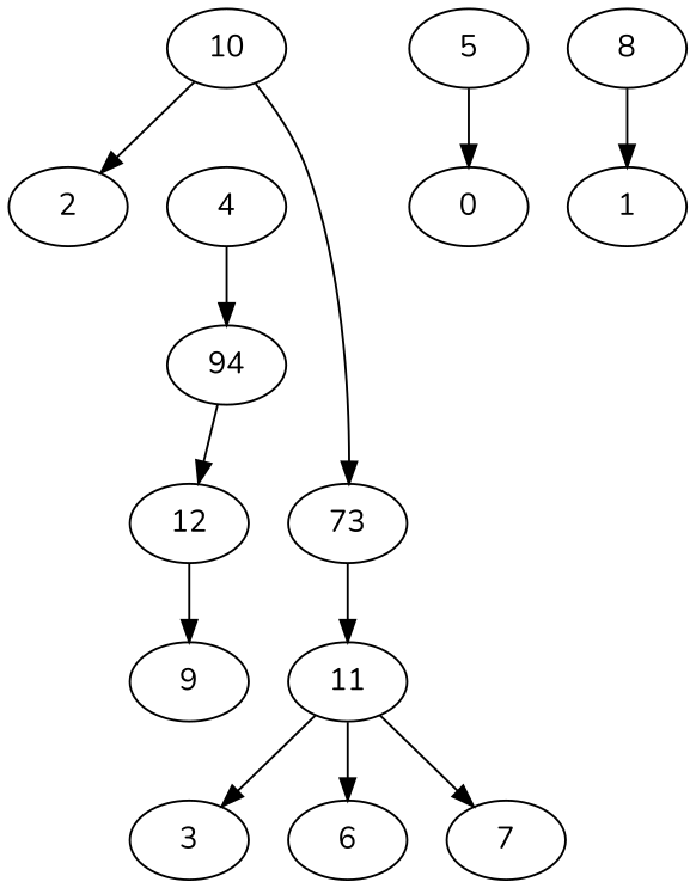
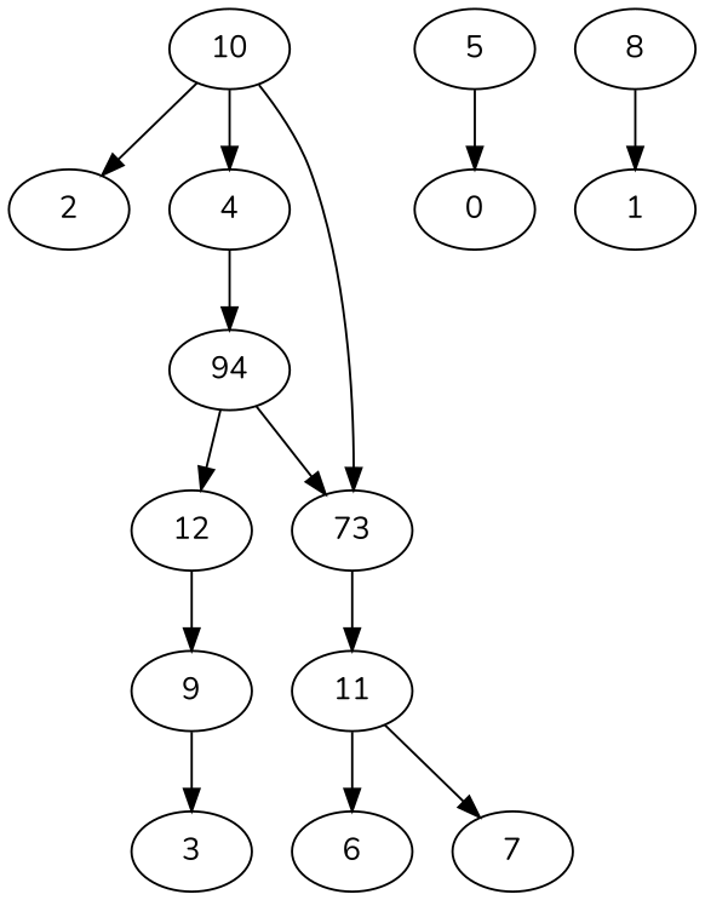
  digraph {
    fontname=Nunito
    node [fontname=Nunito]
    edge [fontname=Nunito]
    10
    2
    4
    n4 [label=73]
    5
    0
    n7 [label=94]
    11
    12
    9
    3
    8
    1
    6
    7
    10 -> 2
+   10 -> 4
    10 -> n4
    4 -> n7
    n4 -> 11
    5 -> 0
+   n7 -> n4
    n7 -> 12
    11 -> 6
    11 -> 7
    12 -> 9
-   11 -> 3
+   9 -> 3
    8 -> 1
  }
